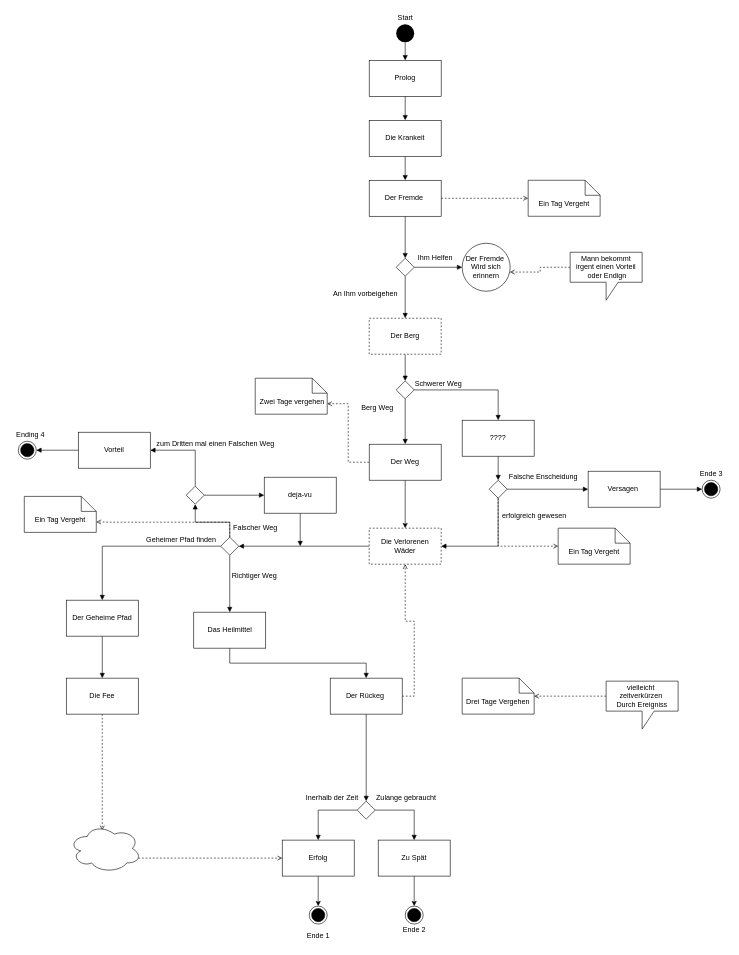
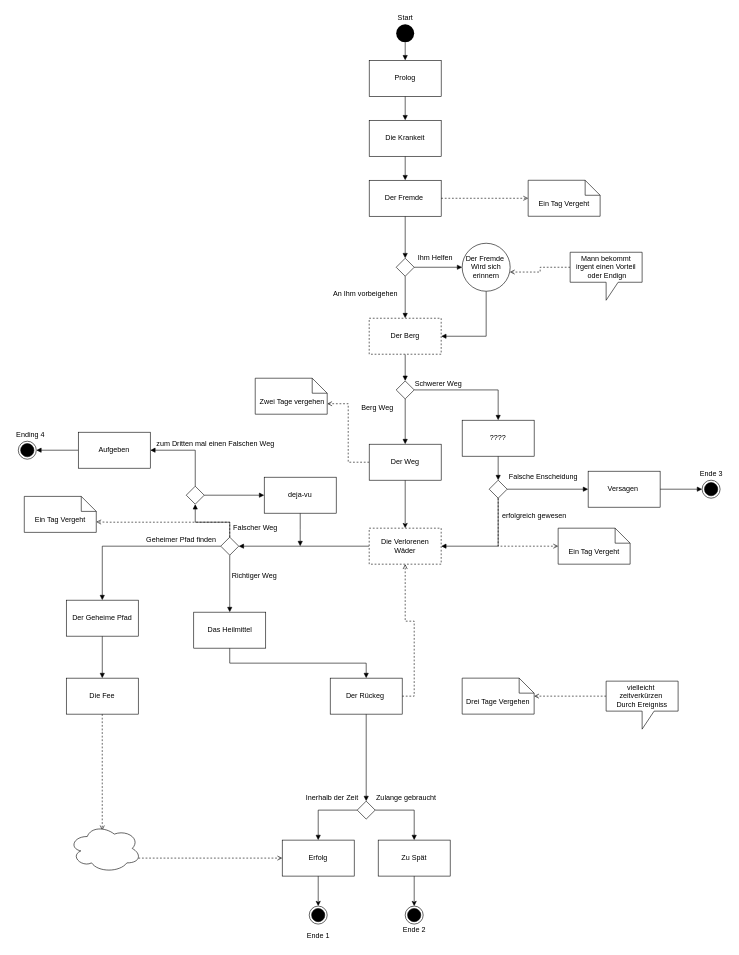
  <mxCell id="0" />
  <mxCell id="1" parent="0" />
  <mxCell id="2" value="" style="edgeStyle=orthogonalEdgeStyle;rounded=0;orthogonalLoop=1;jettySize=auto;html=1;endArrow=block;endFill=1;" parent="1" source="3" target="14" edge="1"><mxGeometry relative="1" as="geometry" /></mxCell>
  <mxCell id="3" value="Prolog" style="rounded=0;whiteSpace=wrap;html=1;" parent="1" vertex="1"><mxGeometry x="615" y="100" width="120" height="60" as="geometry" /></mxCell>
  <mxCell id="4" style="edgeStyle=orthogonalEdgeStyle;rounded=0;orthogonalLoop=1;jettySize=auto;html=1;exitX=0.5;exitY=1;exitDx=0;exitDy=0;entryX=0.5;entryY=0;entryDx=0;entryDy=0;endArrow=block;endFill=1;" parent="1" source="5" target="3" edge="1"><mxGeometry relative="1" as="geometry" /></mxCell>
  <mxCell id="5" value="" style="ellipse;fillColor=#000000;strokeColor=none;" parent="1" vertex="1"><mxGeometry x="660" y="40" width="30" height="30" as="geometry" /></mxCell>
  <mxCell id="6" value="Start" style="text;html=1;align=center;verticalAlign=middle;resizable=0;points=[];autosize=1;strokeColor=none;fillColor=none;" parent="1" vertex="1"><mxGeometry x="655" y="20" width="40" height="20" as="geometry" /></mxCell>
  <mxCell id="7" style="edgeStyle=orthogonalEdgeStyle;rounded=0;orthogonalLoop=1;jettySize=auto;html=1;exitX=0.5;exitY=1;exitDx=0;exitDy=0;" parent="1" source="8" target="11" edge="1"><mxGeometry relative="1" as="geometry" /></mxCell>
  <mxCell id="8" value="Erfolg" style="rounded=0;whiteSpace=wrap;html=1;" parent="1" vertex="1"><mxGeometry x="470" y="1400" width="120" height="60" as="geometry" /></mxCell>
  <mxCell id="9" style="edgeStyle=orthogonalEdgeStyle;rounded=0;orthogonalLoop=1;jettySize=auto;html=1;exitX=0.5;exitY=1;exitDx=0;exitDy=0;entryX=0.5;entryY=0;entryDx=0;entryDy=0;" parent="1" source="10" target="12" edge="1"><mxGeometry relative="1" as="geometry"><mxPoint x="687.5" y="1510" as="targetPoint" /></mxGeometry></mxCell>
  <mxCell id="10" value="Zu Spät" style="rounded=0;whiteSpace=wrap;html=1;" parent="1" vertex="1"><mxGeometry x="630" y="1400" width="120" height="60" as="geometry" /></mxCell>
  <mxCell id="11" value="" style="ellipse;html=1;shape=endState;fillColor=#000000;strokeColor=#000000;" parent="1" vertex="1"><mxGeometry x="515" y="1510" width="30" height="30" as="geometry" /></mxCell>
  <mxCell id="12" value="" style="ellipse;html=1;shape=endState;fillColor=#000000;strokeColor=#000000;" parent="1" vertex="1"><mxGeometry x="675" y="1510" width="30" height="30" as="geometry" /></mxCell>
  <mxCell id="13" value="" style="edgeStyle=orthogonalEdgeStyle;rounded=0;orthogonalLoop=1;jettySize=auto;html=1;endArrow=block;endFill=1;" parent="1" source="14" target="37" edge="1"><mxGeometry relative="1" as="geometry" /></mxCell>
  <mxCell id="14" value="Die Krankeit" style="rounded=0;whiteSpace=wrap;html=1;" parent="1" vertex="1"><mxGeometry x="615" y="200" width="120" height="60" as="geometry" /></mxCell>
  <mxCell id="15" value="" style="edgeStyle=orthogonalEdgeStyle;rounded=0;orthogonalLoop=1;jettySize=auto;html=1;endArrow=block;endFill=1;" parent="1" source="37" target="22" edge="1"><mxGeometry relative="1" as="geometry" /></mxCell>
  <mxCell id="16" style="edgeStyle=orthogonalEdgeStyle;rounded=0;orthogonalLoop=1;jettySize=auto;html=1;exitX=0;exitY=0.5;exitDx=0;exitDy=0;endArrow=block;endFill=1;entryX=1;entryY=0.5;entryDx=0;entryDy=0;" parent="1" source="17" target="63" edge="1"><mxGeometry relative="1" as="geometry"><mxPoint x="520" y="910" as="targetPoint" /></mxGeometry></mxCell>
  <mxCell id="17" value="Die Verlorenen Wäder" style="rounded=0;whiteSpace=wrap;html=1;dashed=1;" parent="1" vertex="1"><mxGeometry x="615" y="880" width="120" height="60" as="geometry" /></mxCell>
  <mxCell id="18" value="" style="edgeStyle=orthogonalEdgeStyle;rounded=0;orthogonalLoop=1;jettySize=auto;html=1;endArrow=block;endFill=1;" parent="1" source="19" target="30" edge="1"><mxGeometry relative="1" as="geometry" /></mxCell>
  <mxCell id="19" value="Der Berg" style="rounded=0;whiteSpace=wrap;html=1;dashed=1;" parent="1" vertex="1"><mxGeometry x="615" y="530" width="120" height="60" as="geometry" /></mxCell>
  <mxCell id="20" value="" style="edgeStyle=orthogonalEdgeStyle;rounded=0;orthogonalLoop=1;jettySize=auto;html=1;endArrow=block;endFill=1;" parent="1" source="22" target="19" edge="1"><mxGeometry relative="1" as="geometry" /></mxCell>
  <mxCell id="21" value="" style="edgeStyle=orthogonalEdgeStyle;rounded=0;orthogonalLoop=1;jettySize=auto;html=1;endArrow=block;endFill=1;" parent="1" source="22" target="25" edge="1"><mxGeometry relative="1" as="geometry" /></mxCell>
  <mxCell id="22" value="" style="rhombus;whiteSpace=wrap;html=1;" parent="1" vertex="1"><mxGeometry x="660" y="430" width="30" height="30" as="geometry" /></mxCell>
+ <mxCell id="23" style="edgeStyle=orthogonalEdgeStyle;rounded=0;orthogonalLoop=1;jettySize=auto;html=1;entryX=1;entryY=0.5;entryDx=0;entryDy=0;exitX=0.5;exitY=1;exitDx=0;exitDy=0;endArrow=block;endFill=1;" parent="1" source="25" target="19" edge="1"><mxGeometry relative="1" as="geometry" /></mxCell>
  <mxCell id="24" style="edgeStyle=orthogonalEdgeStyle;rounded=0;orthogonalLoop=1;jettySize=auto;html=1;entryX=0.994;entryY=0.6;entryDx=0;entryDy=0;entryPerimeter=0;dashed=1;endArrow=open;endFill=0;exitX=0;exitY=0;exitDx=0;exitDy=25;exitPerimeter=0;" parent="1" source="90" target="25" edge="1"><mxGeometry relative="1" as="geometry"><mxPoint x="960" y="530" as="sourcePoint" /></mxGeometry></mxCell>
  <mxCell id="25" value="Der Fremde&amp;nbsp;&lt;br&gt;Wird sich erinnern" style="ellipse;whiteSpace=wrap;html=1;aspect=fixed;" parent="1" vertex="1"><mxGeometry x="770" y="405" width="80" height="80" as="geometry" /></mxCell>
  <mxCell id="26" value="Ihm Helfen" style="text;html=1;align=center;verticalAlign=middle;resizable=0;points=[];autosize=1;strokeColor=none;fillColor=none;" parent="1" vertex="1"><mxGeometry x="690" y="420" width="70" height="20" as="geometry" /></mxCell>
  <mxCell id="27" value="An Ihm vorbeigehen&amp;nbsp;" style="text;html=1;align=center;verticalAlign=middle;resizable=0;points=[];autosize=1;strokeColor=none;fillColor=none;" parent="1" vertex="1"><mxGeometry x="545" y="480" width="130" height="20" as="geometry" /></mxCell>
  <mxCell id="28" value="" style="edgeStyle=orthogonalEdgeStyle;rounded=0;orthogonalLoop=1;jettySize=auto;html=1;endArrow=block;endFill=1;" parent="1" source="30" target="33" edge="1"><mxGeometry relative="1" as="geometry" /></mxCell>
  <mxCell id="29" style="edgeStyle=orthogonalEdgeStyle;rounded=0;orthogonalLoop=1;jettySize=auto;html=1;exitX=1;exitY=0.5;exitDx=0;exitDy=0;entryX=0.5;entryY=0;entryDx=0;entryDy=0;endArrow=block;endFill=1;" parent="1" source="30" target="36" edge="1"><mxGeometry relative="1" as="geometry" /></mxCell>
  <mxCell id="30" value="" style="rhombus;whiteSpace=wrap;html=1;" parent="1" vertex="1"><mxGeometry x="660" y="634.5" width="30" height="30" as="geometry" /></mxCell>
  <mxCell id="31" style="edgeStyle=orthogonalEdgeStyle;rounded=0;orthogonalLoop=1;jettySize=auto;html=1;exitX=0;exitY=0.5;exitDx=0;exitDy=0;dashed=1;endArrow=open;endFill=0;entryX=0;entryY=0;entryDx=120;entryDy=42.5;entryPerimeter=0;" parent="1" source="33" target="50" edge="1"><mxGeometry relative="1" as="geometry"><mxPoint x="530" y="773" as="targetPoint" /></mxGeometry></mxCell>
  <mxCell id="32" style="edgeStyle=orthogonalEdgeStyle;rounded=0;orthogonalLoop=1;jettySize=auto;html=1;exitX=0.5;exitY=1;exitDx=0;exitDy=0;entryX=0.5;entryY=0;entryDx=0;entryDy=0;" parent="1" source="33" target="17" edge="1"><mxGeometry relative="1" as="geometry" /></mxCell>
  <mxCell id="33" value="Der Weg" style="rounded=0;whiteSpace=wrap;html=1;" parent="1" vertex="1"><mxGeometry x="615" y="740" width="120" height="60" as="geometry" /></mxCell>
  <mxCell id="34" value="" style="edgeStyle=orthogonalEdgeStyle;rounded=0;orthogonalLoop=1;jettySize=auto;html=1;dashed=1;endArrow=open;endFill=0;exitX=0.5;exitY=1;exitDx=0;exitDy=0;entryX=0;entryY=0.5;entryDx=0;entryDy=0;entryPerimeter=0;" parent="1" source="40" target="51" edge="1"><mxGeometry relative="1" as="geometry"><mxPoint x="830" y="940" as="sourcePoint" /><mxPoint x="930" y="910" as="targetPoint" /><Array as="points"><mxPoint x="830" y="910" /></Array></mxGeometry></mxCell>
  <mxCell id="35" value="" style="edgeStyle=orthogonalEdgeStyle;rounded=0;orthogonalLoop=1;jettySize=auto;html=1;endArrow=block;endFill=1;" parent="1" source="36" target="40" edge="1"><mxGeometry relative="1" as="geometry" /></mxCell>
  <mxCell id="36" value="????" style="rounded=0;whiteSpace=wrap;html=1;" parent="1" vertex="1"><mxGeometry x="770" y="700" width="120" height="60" as="geometry" /></mxCell>
  <mxCell id="37" value="Der Fremde&amp;nbsp;" style="rounded=0;whiteSpace=wrap;html=1;" parent="1" vertex="1"><mxGeometry x="615" y="300" width="120" height="60" as="geometry" /></mxCell>
  <mxCell id="38" style="edgeStyle=orthogonalEdgeStyle;rounded=0;orthogonalLoop=1;jettySize=auto;html=1;exitX=1;exitY=0.5;exitDx=0;exitDy=0;endArrow=block;endFill=1;" parent="1" source="40" target="42" edge="1"><mxGeometry relative="1" as="geometry" /></mxCell>
  <mxCell id="39" style="edgeStyle=orthogonalEdgeStyle;rounded=0;orthogonalLoop=1;jettySize=auto;html=1;exitX=0.5;exitY=1;exitDx=0;exitDy=0;entryX=1;entryY=0.5;entryDx=0;entryDy=0;endArrow=block;endFill=1;" parent="1" source="40" target="17" edge="1"><mxGeometry relative="1" as="geometry" /></mxCell>
  <mxCell id="40" value="" style="rhombus;whiteSpace=wrap;html=1;" parent="1" vertex="1"><mxGeometry x="815" y="800" width="30" height="30" as="geometry" /></mxCell>
  <mxCell id="41" value="" style="edgeStyle=orthogonalEdgeStyle;rounded=0;orthogonalLoop=1;jettySize=auto;html=1;endArrow=block;endFill=1;" parent="1" source="42" target="43" edge="1"><mxGeometry relative="1" as="geometry" /></mxCell>
  <mxCell id="42" value="Versagen&amp;nbsp;" style="rounded=0;whiteSpace=wrap;html=1;" parent="1" vertex="1"><mxGeometry x="980" y="785" width="120" height="60" as="geometry" /></mxCell>
  <mxCell id="43" value="" style="ellipse;html=1;shape=endState;fillColor=#000000;strokeColor=#000000;" parent="1" vertex="1"><mxGeometry x="1170" y="800" width="30" height="30" as="geometry" /></mxCell>
  <mxCell id="44" value="Ende 1" style="text;html=1;align=center;verticalAlign=middle;resizable=0;points=[];autosize=1;strokeColor=none;fillColor=none;" parent="1" vertex="1"><mxGeometry x="505" y="1550" width="50" height="20" as="geometry" /></mxCell>
  <mxCell id="45" value="Ende 2" style="text;html=1;align=center;verticalAlign=middle;resizable=0;points=[];autosize=1;strokeColor=none;fillColor=none;" parent="1" vertex="1"><mxGeometry x="665" y="1540" width="50" height="20" as="geometry" /></mxCell>
  <mxCell id="46" value="Ende 3" style="text;html=1;align=center;verticalAlign=middle;resizable=0;points=[];autosize=1;strokeColor=none;fillColor=none;" parent="1" vertex="1"><mxGeometry x="1160" y="780" width="50" height="20" as="geometry" /></mxCell>
  <mxCell id="47" value="Schwerer Weg" style="text;html=1;align=center;verticalAlign=middle;resizable=0;points=[];autosize=1;strokeColor=none;fillColor=none;" parent="1" vertex="1"><mxGeometry x="685" y="630" width="90" height="20" as="geometry" /></mxCell>
  <mxCell id="48" value="Berg Weg&amp;nbsp;" style="text;html=1;align=center;verticalAlign=middle;resizable=0;points=[];autosize=1;strokeColor=none;fillColor=none;" parent="1" vertex="1"><mxGeometry x="590" y="670" width="80" height="20" as="geometry" /></mxCell>
  <mxCell id="49" value="Falsche Enscheidung" style="text;html=1;align=center;verticalAlign=middle;resizable=0;points=[];autosize=1;strokeColor=none;fillColor=none;" parent="1" vertex="1"><mxGeometry x="840" y="785" width="130" height="20" as="geometry" /></mxCell>
  <mxCell id="50" value="&amp;nbsp;Zwei Tage vergehen" style="shape=note2;boundedLbl=1;whiteSpace=wrap;html=1;size=25;verticalAlign=top;align=center;" parent="1" vertex="1"><mxGeometry x="425" y="630" width="120" height="60" as="geometry" /></mxCell>
  <mxCell id="51" value="Ein Tag Vergeht" style="shape=note2;boundedLbl=1;whiteSpace=wrap;html=1;size=25;verticalAlign=top;align=center;" parent="1" vertex="1"><mxGeometry x="930" y="880" width="120" height="60" as="geometry" /></mxCell>
  <mxCell id="52" value="Ein Tag Vergeht" style="shape=note2;boundedLbl=1;whiteSpace=wrap;html=1;size=25;verticalAlign=top;align=center;" parent="1" vertex="1"><mxGeometry x="880" y="300" width="120" height="60" as="geometry" /></mxCell>
  <mxCell id="53" value="" style="edgeStyle=orthogonalEdgeStyle;rounded=0;orthogonalLoop=1;jettySize=auto;html=1;dashed=1;endArrow=open;endFill=0;entryX=0;entryY=0.5;entryDx=0;entryDy=0;entryPerimeter=0;exitX=1;exitY=0.5;exitDx=0;exitDy=0;" parent="1" source="37" target="52" edge="1"><mxGeometry relative="1" as="geometry"><mxPoint x="810" y="320" as="sourcePoint" /><mxPoint x="940" y="920" as="targetPoint" /><Array as="points" /></mxGeometry></mxCell>
  <mxCell id="54" value="erfolgreich gewesen" style="text;html=1;align=center;verticalAlign=middle;resizable=0;points=[];autosize=1;strokeColor=none;fillColor=none;" parent="1" vertex="1"><mxGeometry x="830" y="850" width="120" height="20" as="geometry" /></mxCell>
  <mxCell id="55" style="edgeStyle=orthogonalEdgeStyle;rounded=0;orthogonalLoop=1;jettySize=auto;html=1;exitX=0;exitY=0.5;exitDx=0;exitDy=0;entryX=0.5;entryY=0;entryDx=0;entryDy=0;endArrow=block;endFill=1;" parent="1" source="57" target="8" edge="1"><mxGeometry relative="1" as="geometry" /></mxCell>
  <mxCell id="56" style="edgeStyle=orthogonalEdgeStyle;rounded=0;orthogonalLoop=1;jettySize=auto;html=1;exitX=1;exitY=0.5;exitDx=0;exitDy=0;entryX=0.5;entryY=0;entryDx=0;entryDy=0;endArrow=block;endFill=1;" parent="1" source="57" target="10" edge="1"><mxGeometry relative="1" as="geometry" /></mxCell>
  <mxCell id="57" value="" style="rhombus;" parent="1" vertex="1"><mxGeometry x="595" y="1335" width="30" height="30" as="geometry" /></mxCell>
  <mxCell id="58" value="Inerhalb der Zeit" style="text;html=1;align=center;verticalAlign=middle;resizable=0;points=[];autosize=1;strokeColor=none;fillColor=none;" parent="1" vertex="1"><mxGeometry x="502.5" y="1320" width="100" height="20" as="geometry" /></mxCell>
  <mxCell id="59" value="Zulange gebraucht&amp;nbsp;" style="text;html=1;align=center;verticalAlign=middle;resizable=0;points=[];autosize=1;strokeColor=none;fillColor=none;" parent="1" vertex="1"><mxGeometry x="617.5" y="1320" width="120" height="20" as="geometry" /></mxCell>
  <mxCell id="60" style="edgeStyle=orthogonalEdgeStyle;rounded=0;orthogonalLoop=1;jettySize=auto;html=1;exitX=0.5;exitY=0;exitDx=0;exitDy=0;entryX=0.5;entryY=1;entryDx=0;entryDy=0;endArrow=block;endFill=1;" parent="1" source="63" target="80" edge="1"><mxGeometry relative="1" as="geometry"><Array as="points"><mxPoint x="383" y="870" /><mxPoint x="325" y="870" /></Array></mxGeometry></mxCell>
  <mxCell id="61" value="" style="edgeStyle=orthogonalEdgeStyle;rounded=0;orthogonalLoop=1;jettySize=auto;html=1;endArrow=block;endFill=1;" parent="1" source="63" target="68" edge="1"><mxGeometry relative="1" as="geometry" /></mxCell>
  <mxCell id="62" style="edgeStyle=orthogonalEdgeStyle;rounded=0;orthogonalLoop=1;jettySize=auto;html=1;exitX=0;exitY=0.5;exitDx=0;exitDy=0;endArrow=block;endFill=1;entryX=0.5;entryY=0;entryDx=0;entryDy=0;" parent="1" source="63" target="71" edge="1"><mxGeometry relative="1" as="geometry"><mxPoint x="170" y="980" as="targetPoint" /></mxGeometry></mxCell>
  <mxCell id="63" value="" style="rhombus;" parent="1" vertex="1"><mxGeometry x="367.5" y="895" width="30" height="30" as="geometry" /></mxCell>
  <mxCell id="64" value="Ein Tag Vergeht" style="shape=note2;boundedLbl=1;whiteSpace=wrap;html=1;size=25;verticalAlign=top;align=center;" parent="1" vertex="1"><mxGeometry x="40" y="827" width="120" height="60" as="geometry" /></mxCell>
  <mxCell id="65" value="" style="edgeStyle=orthogonalEdgeStyle;rounded=0;orthogonalLoop=1;jettySize=auto;html=1;dashed=1;endArrow=open;endFill=0;exitX=0.5;exitY=0;exitDx=0;exitDy=0;entryX=0;entryY=0;entryDx=120;entryDy=42.5;entryPerimeter=0;" parent="1" source="63" target="64" edge="1"><mxGeometry relative="1" as="geometry"><mxPoint x="180" y="925" as="sourcePoint" /><mxPoint x="280" y="1005" as="targetPoint" /><Array as="points"><mxPoint x="383" y="870" /><mxPoint x="180" y="870" /></Array></mxGeometry></mxCell>
  <mxCell id="66" value="Falscher Weg" style="text;html=1;align=center;verticalAlign=middle;resizable=0;points=[];autosize=1;strokeColor=none;fillColor=none;" parent="1" vertex="1"><mxGeometry x="380" y="870" width="90" height="20" as="geometry" /></mxCell>
  <mxCell id="67" style="edgeStyle=orthogonalEdgeStyle;rounded=0;orthogonalLoop=1;jettySize=auto;html=1;exitX=0.5;exitY=1;exitDx=0;exitDy=0;endArrow=block;endFill=1;entryX=0.5;entryY=0;entryDx=0;entryDy=0;" parent="1" source="68" target="77" edge="1"><mxGeometry relative="1" as="geometry"><mxPoint x="610" y="1120" as="targetPoint" /></mxGeometry></mxCell>
  <mxCell id="68" value="Das Heilmittel" style="rounded=0;whiteSpace=wrap;html=1;" parent="1" vertex="1"><mxGeometry x="322.5" y="1020" width="120" height="60" as="geometry" /></mxCell>
  <mxCell id="69" value="Richtiger Weg&amp;nbsp;" style="text;html=1;align=center;verticalAlign=middle;resizable=0;points=[];autosize=1;strokeColor=none;fillColor=none;" parent="1" vertex="1"><mxGeometry x="380" y="950" width="90" height="20" as="geometry" /></mxCell>
  <mxCell id="70" style="edgeStyle=orthogonalEdgeStyle;rounded=0;orthogonalLoop=1;jettySize=auto;html=1;exitX=0.5;exitY=1;exitDx=0;exitDy=0;endArrow=block;endFill=1;" parent="1" source="71" target="74" edge="1"><mxGeometry relative="1" as="geometry" /></mxCell>
  <mxCell id="71" value="Der Geheime Pfad" style="rounded=0;whiteSpace=wrap;html=1;" parent="1" vertex="1"><mxGeometry x="110" y="1000" width="120" height="60" as="geometry" /></mxCell>
  <mxCell id="72" value="Geheimer Pfad finden&amp;nbsp;" style="text;html=1;align=center;verticalAlign=middle;resizable=0;points=[];autosize=1;strokeColor=none;fillColor=none;" parent="1" vertex="1"><mxGeometry x="232.5" y="890" width="140" height="20" as="geometry" /></mxCell>
  <mxCell id="73" style="edgeStyle=orthogonalEdgeStyle;rounded=0;orthogonalLoop=1;jettySize=auto;html=1;entryX=0.458;entryY=0.121;entryDx=0;entryDy=0;entryPerimeter=0;dashed=1;endArrow=open;endFill=0;" parent="1" source="74" target="93" edge="1"><mxGeometry relative="1" as="geometry" /></mxCell>
  <mxCell id="74" value="Die Fee" style="rounded=0;whiteSpace=wrap;html=1;" parent="1" vertex="1"><mxGeometry x="110" y="1130" width="120" height="60" as="geometry" /></mxCell>
  <mxCell id="75" style="edgeStyle=orthogonalEdgeStyle;rounded=0;orthogonalLoop=1;jettySize=auto;html=1;exitX=0.5;exitY=1;exitDx=0;exitDy=0;entryX=0.5;entryY=0;entryDx=0;entryDy=0;endArrow=block;endFill=1;" parent="1" source="77" target="57" edge="1"><mxGeometry relative="1" as="geometry" /></mxCell>
  <mxCell id="76" style="edgeStyle=orthogonalEdgeStyle;rounded=0;orthogonalLoop=1;jettySize=auto;html=1;exitX=1;exitY=0.5;exitDx=0;exitDy=0;endArrow=open;endFill=0;dashed=1;" parent="1" source="77" target="17" edge="1"><mxGeometry relative="1" as="geometry" /></mxCell>
  <mxCell id="77" value="Der Rückeg&amp;nbsp;" style="rounded=0;whiteSpace=wrap;html=1;" parent="1" vertex="1"><mxGeometry x="550" y="1130" width="120" height="60" as="geometry" /></mxCell>
  <mxCell id="78" style="edgeStyle=orthogonalEdgeStyle;rounded=0;orthogonalLoop=1;jettySize=auto;html=1;exitX=1;exitY=0.5;exitDx=0;exitDy=0;entryX=0;entryY=0.5;entryDx=0;entryDy=0;endArrow=block;endFill=1;" parent="1" source="80" target="85" edge="1"><mxGeometry relative="1" as="geometry" /></mxCell>
  <mxCell id="79" style="edgeStyle=orthogonalEdgeStyle;rounded=0;orthogonalLoop=1;jettySize=auto;html=1;exitX=0.5;exitY=0;exitDx=0;exitDy=0;entryX=1;entryY=0.5;entryDx=0;entryDy=0;endArrow=block;endFill=1;" parent="1" source="80" target="83" edge="1"><mxGeometry relative="1" as="geometry" /></mxCell>
  <mxCell id="80" value="" style="rhombus;" parent="1" vertex="1"><mxGeometry x="310" y="810" width="30" height="30" as="geometry" /></mxCell>
  <mxCell id="81" value="zum Dritten mal einen Falschen Weg&amp;nbsp;" style="text;html=1;align=center;verticalAlign=middle;resizable=0;points=[];autosize=1;strokeColor=none;fillColor=none;" parent="1" vertex="1"><mxGeometry x="250" y="730" width="220" height="20" as="geometry" /></mxCell>
  <mxCell id="82" value="" style="edgeStyle=orthogonalEdgeStyle;rounded=0;orthogonalLoop=1;jettySize=auto;html=1;endArrow=block;endFill=1;" parent="1" source="83" target="86" edge="1"><mxGeometry relative="1" as="geometry" /></mxCell>
- <mxCell id="83" value="Vorteil" style="rounded=0;whiteSpace=wrap;html=1;" parent="1" vertex="1"><mxGeometry x="130" y="720" width="120" height="60" as="geometry" /></mxCell>
+ <mxCell id="83" value="Aufgeben" style="rounded=0;whiteSpace=wrap;html=1;" parent="1" vertex="1"><mxGeometry x="130" y="720" width="120" height="60" as="geometry" /></mxCell>
  <mxCell id="84" style="edgeStyle=orthogonalEdgeStyle;rounded=0;orthogonalLoop=1;jettySize=auto;html=1;endArrow=block;endFill=1;" parent="1" source="85" edge="1"><mxGeometry relative="1" as="geometry"><mxPoint x="500" y="910" as="targetPoint" /></mxGeometry></mxCell>
  <mxCell id="85" value="deja-vu" style="rounded=0;whiteSpace=wrap;html=1;" parent="1" vertex="1"><mxGeometry x="440" y="795" width="120" height="60" as="geometry" /></mxCell>
  <mxCell id="86" value="" style="ellipse;html=1;shape=endState;fillColor=#000000;strokeColor=#000000;" parent="1" vertex="1"><mxGeometry x="30" y="735" width="30" height="30" as="geometry" /></mxCell>
  <mxCell id="87" value="Ending 4" style="text;html=1;align=center;verticalAlign=middle;resizable=0;points=[];autosize=1;strokeColor=none;fillColor=none;" parent="1" vertex="1"><mxGeometry x="20" y="715" width="60" height="20" as="geometry" /></mxCell>
  <mxCell id="88" value="Drei Tage Vergehen" style="shape=note2;boundedLbl=1;whiteSpace=wrap;html=1;size=25;verticalAlign=top;align=center;" parent="1" vertex="1"><mxGeometry x="770" y="1130" width="120" height="60" as="geometry" /></mxCell>
  <mxCell id="89" style="edgeStyle=orthogonalEdgeStyle;rounded=0;orthogonalLoop=1;jettySize=auto;html=1;exitX=0;exitY=0;exitDx=0;exitDy=25;exitPerimeter=0;dashed=1;endArrow=open;endFill=0;" parent="1" source="91" target="88" edge="1"><mxGeometry relative="1" as="geometry"><mxPoint x="915.6" y="1101.6" as="sourcePoint" /><Array as="points"><mxPoint x="990" y="1160" /></Array></mxGeometry></mxCell>
  <mxCell id="90" value="&lt;span&gt;Mann bekommt&lt;/span&gt;&lt;br&gt;&lt;span&gt;irgent einen Vorteil&lt;/span&gt;&lt;br&gt;&lt;span&gt;&amp;nbsp;oder Endign&lt;/span&gt;" style="shape=callout;whiteSpace=wrap;html=1;perimeter=calloutPerimeter;" parent="1" vertex="1"><mxGeometry x="950" y="420" width="120" height="80" as="geometry" /></mxCell>
  <mxCell id="91" value="&lt;span&gt;vielleicht&amp;nbsp;&lt;/span&gt;&lt;br&gt;&lt;span&gt;zeitverkürzen&amp;nbsp;&lt;/span&gt;&lt;br&gt;&lt;span&gt;Durch Ereigniss&lt;/span&gt;" style="shape=callout;whiteSpace=wrap;html=1;perimeter=calloutPerimeter;" parent="1" vertex="1"><mxGeometry x="1010" y="1135" width="120" height="80" as="geometry" /></mxCell>
  <mxCell id="92" style="edgeStyle=orthogonalEdgeStyle;rounded=0;orthogonalLoop=1;jettySize=auto;html=1;exitX=0.96;exitY=0.7;exitDx=0;exitDy=0;exitPerimeter=0;entryX=0;entryY=0.5;entryDx=0;entryDy=0;dashed=1;endArrow=open;endFill=0;" parent="1" source="93" target="8" edge="1"><mxGeometry relative="1" as="geometry" /></mxCell>
  <mxCell id="93" value="" style="ellipse;shape=cloud;whiteSpace=wrap;html=1;" parent="1" vertex="1"><mxGeometry x="115" y="1374" width="120" height="80" as="geometry" /></mxCell>
